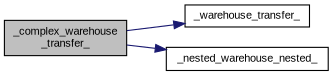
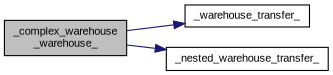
  digraph {
    fontname="Liberation Sans"
    rankdir=LR
    node [color=black fillcolor=white fontname="Liberation Sans" fontsize=10 shape=record style=filled]
    edge [color=midnightblue fontname="Liberation Sans" fontsize=10 labelfontname=Helvetica labelfontsize=10 style=solid]
-   n1 [fillcolor=grey75 fontcolor=black height=0.2 label="_complex_warehouse\l_transfer_" width=0.4]
+   n1 [fillcolor=grey75 fontcolor=black height=0.2 label="_complex_warehouse\l_warehouse_" width=0.4]
    n2 [height=0.2 label=_warehouse_transfer_ width=0.4]
-   n3 [height=0.2 label=_nested_warehouse_nested_ width=0.4]
+   n3 [height=0.2 label=_nested_warehouse_transfer_ width=0.4]
    n1 -> n2
    n1 -> n3
  }
